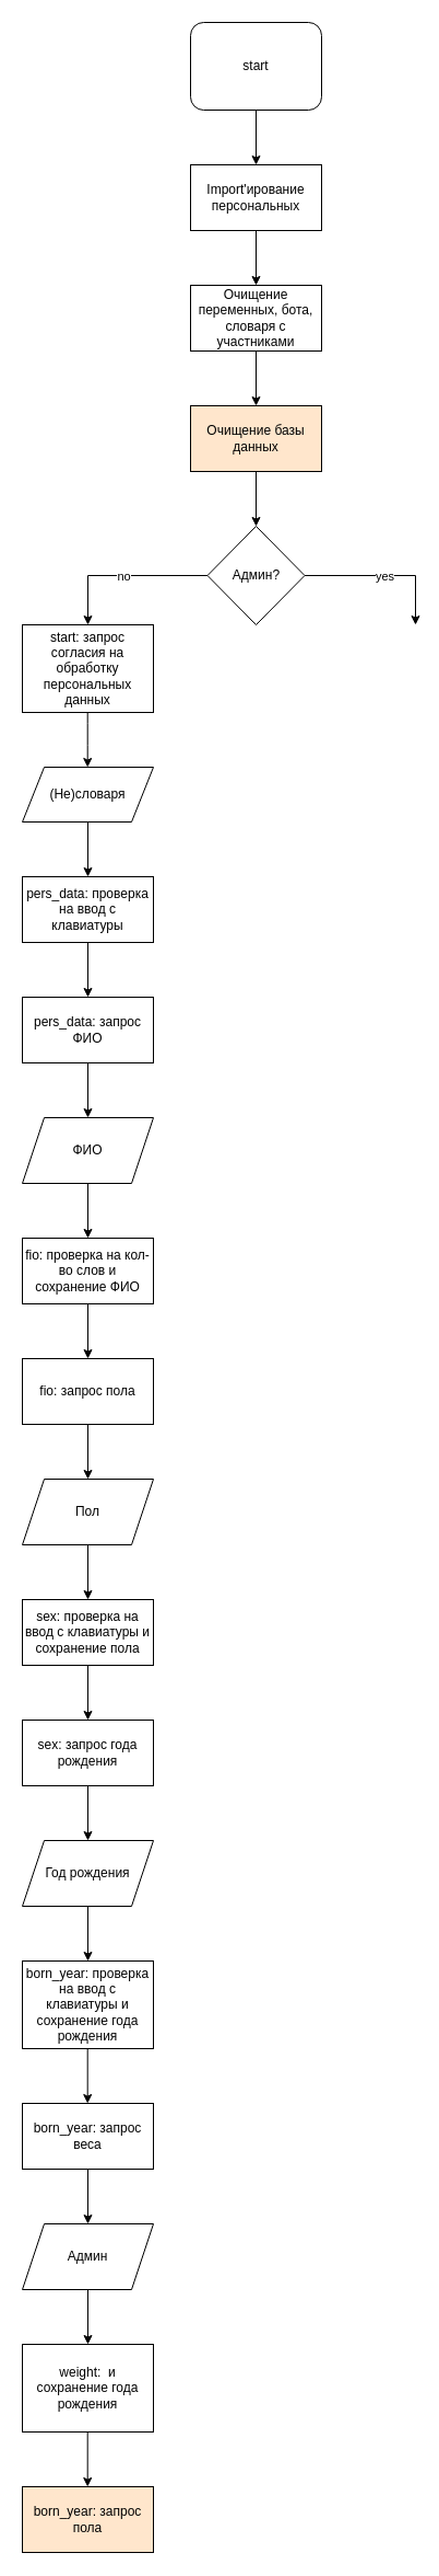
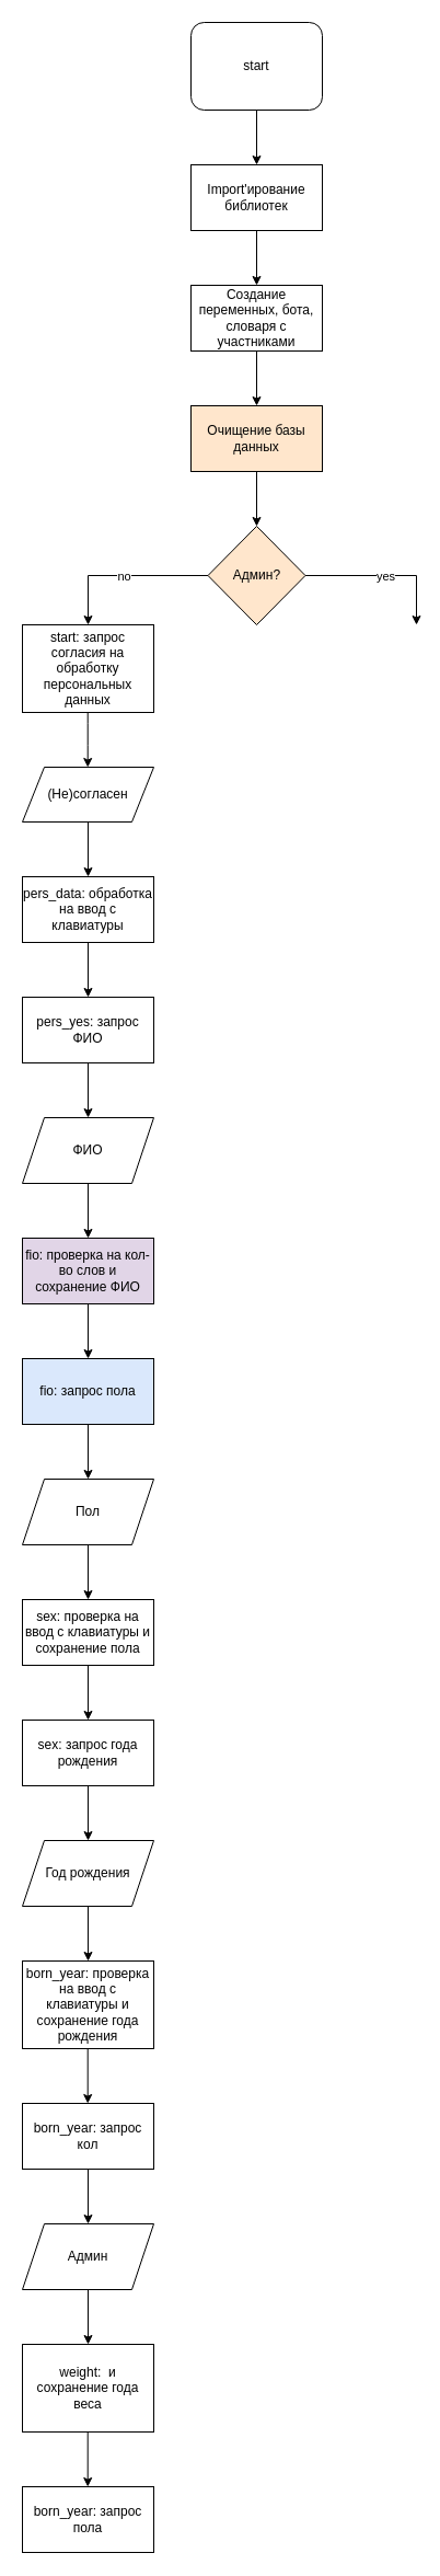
  <mxCell id="0" />
  <mxCell id="1" parent="0" />
  <mxCell id="2" value="start" style="whiteSpace=wrap;html=1;rounded=1;" parent="1" vertex="1"><mxGeometry x="174" y="20" width="120" height="80" as="geometry" /></mxCell>
  <mxCell id="3" value="" style="endArrow=classic;html=1;rounded=0;exitX=0.5;exitY=1;exitDx=0;exitDy=0;" parent="1" source="2" edge="1"><mxGeometry width="50" height="50" relative="1" as="geometry"><mxPoint x="200" y="290" as="sourcePoint" /><mxPoint x="234" y="150" as="targetPoint" /></mxGeometry></mxCell>
- <mxCell id="4" value="Import'ирование персональных" style="rounded=0;whiteSpace=wrap;html=1;" vertex="1" parent="1"><mxGeometry x="174" y="150" width="120" height="60" as="geometry" /></mxCell>
+ <mxCell id="4" value="Import'ирование библиотек" style="rounded=0;whiteSpace=wrap;html=1;" vertex="1" parent="1"><mxGeometry x="174" y="150" width="120" height="60" as="geometry" /></mxCell>
  <mxCell id="5" value="" style="endArrow=classic;html=1;rounded=0;exitX=0.5;exitY=1;exitDx=0;exitDy=0;entryX=0.5;entryY=0;entryDx=0;entryDy=0;" edge="1" parent="1" target="6"><mxGeometry width="50" height="50" relative="1" as="geometry"><mxPoint x="234" y="210" as="sourcePoint" /><mxPoint x="234" y="260" as="targetPoint" /></mxGeometry></mxCell>
- <mxCell id="6" value="Очищение переменных, бота, словаря с участниками" style="rounded=0;whiteSpace=wrap;html=1;" vertex="1" parent="1"><mxGeometry x="174" y="260" width="120" height="60" as="geometry" /></mxCell>
+ <mxCell id="6" value="Создание переменных, бота, словаря с участниками" style="rounded=0;whiteSpace=wrap;html=1;" vertex="1" parent="1"><mxGeometry x="174" y="260" width="120" height="60" as="geometry" /></mxCell>
  <mxCell id="7" value="" style="endArrow=classic;html=1;rounded=0;exitX=0.5;exitY=1;exitDx=0;exitDy=0;" edge="1" parent="1"><mxGeometry width="50" height="50" relative="1" as="geometry"><mxPoint x="234" y="320" as="sourcePoint" /><mxPoint x="234" y="370" as="targetPoint" /></mxGeometry></mxCell>
  <mxCell id="8" value="Очищение базы данных" style="rounded=0;whiteSpace=wrap;html=1;fillColor=#ffe6cc;" vertex="1" parent="1"><mxGeometry x="174" y="370" width="120" height="60" as="geometry" /></mxCell>
  <mxCell id="9" value="" style="endArrow=classic;html=1;rounded=0;exitX=0.5;exitY=1;exitDx=0;exitDy=0;" edge="1" parent="1"><mxGeometry width="50" height="50" relative="1" as="geometry"><mxPoint x="234" y="430" as="sourcePoint" /><mxPoint x="234" y="480" as="targetPoint" /></mxGeometry></mxCell>
  <mxCell id="10" value="start: запрос согласия на обработку персональных данных" style="rounded=0;whiteSpace=wrap;html=1;" vertex="1" parent="1"><mxGeometry x="20" y="570" width="120" height="80" as="geometry" /></mxCell>
  <mxCell id="11" value="" style="endArrow=classic;html=1;rounded=0;exitX=0.5;exitY=1;exitDx=0;exitDy=0;" edge="1" parent="1"><mxGeometry width="50" height="50" relative="1" as="geometry"><mxPoint x="79.71" y="650" as="sourcePoint" /><mxPoint x="79.71" y="700" as="targetPoint" /><Array as="points"><mxPoint x="79.71" y="660" /><mxPoint x="79.71" y="680" /></Array></mxGeometry></mxCell>
- <mxCell id="12" value="(Не)словаря" style="shape=parallelogram;perimeter=parallelogramPerimeter;whiteSpace=wrap;html=1;fixedSize=1;" vertex="1" parent="1"><mxGeometry x="20" y="700" width="120" height="50" as="geometry" /></mxCell>
+ <mxCell id="12" value="(Не)согласен" style="shape=parallelogram;perimeter=parallelogramPerimeter;whiteSpace=wrap;html=1;fixedSize=1;" vertex="1" parent="1"><mxGeometry x="20" y="700" width="120" height="50" as="geometry" /></mxCell>
  <mxCell id="13" value="" style="endArrow=classic;html=1;rounded=0;exitX=0.5;exitY=1;exitDx=0;exitDy=0;" edge="1" parent="1"><mxGeometry width="50" height="50" relative="1" as="geometry"><mxPoint x="80" y="750" as="sourcePoint" /><mxPoint x="80" y="800" as="targetPoint" /></mxGeometry></mxCell>
  <mxCell id="14" value="pers_data: обработка ответа согласия" style="rounded=0;whiteSpace=wrap;html=1;" vertex="1" parent="1"><mxGeometry x="20" y="800" width="120" height="60" as="geometry" /></mxCell>
- <mxCell id="15" value="pers_data: проверка на ввод с клавиатуры" style="rounded=0;whiteSpace=wrap;html=1;" vertex="1" parent="1"><mxGeometry x="20" y="800" width="120" height="60" as="geometry" /></mxCell>
+ <mxCell id="15" value="pers_data: обработка на ввод с клавиатуры" style="rounded=0;whiteSpace=wrap;html=1;" vertex="1" parent="1"><mxGeometry x="20" y="800" width="120" height="60" as="geometry" /></mxCell>
  <mxCell id="16" value="" style="endArrow=classic;html=1;rounded=0;exitX=0.5;exitY=1;exitDx=0;exitDy=0;" edge="1" parent="1"><mxGeometry width="50" height="50" relative="1" as="geometry"><mxPoint x="80" y="860" as="sourcePoint" /><mxPoint x="80" y="910" as="targetPoint" /></mxGeometry></mxCell>
- <mxCell id="17" value="pers_data: запрос ФИО" style="rounded=0;whiteSpace=wrap;html=1;" vertex="1" parent="1"><mxGeometry x="20" y="910" width="120" height="60" as="geometry" /></mxCell>
+ <mxCell id="17" value="pers_yes: запрос ФИО" style="rounded=0;whiteSpace=wrap;html=1;" vertex="1" parent="1"><mxGeometry x="20" y="910" width="120" height="60" as="geometry" /></mxCell>
  <mxCell id="18" value="" style="endArrow=classic;html=1;rounded=0;exitX=0.5;exitY=1;exitDx=0;exitDy=0;" edge="1" parent="1"><mxGeometry width="50" height="50" relative="1" as="geometry"><mxPoint x="80" y="970" as="sourcePoint" /><mxPoint x="80" y="1020" as="targetPoint" /></mxGeometry></mxCell>
  <mxCell id="19" value="ФИО" style="shape=parallelogram;perimeter=parallelogramPerimeter;whiteSpace=wrap;html=1;fixedSize=1;" vertex="1" parent="1"><mxGeometry x="20" y="1020" width="120" height="60" as="geometry" /></mxCell>
  <mxCell id="20" value="" style="endArrow=classic;html=1;rounded=0;exitX=0.5;exitY=1;exitDx=0;exitDy=0;" edge="1" parent="1"><mxGeometry width="50" height="50" relative="1" as="geometry"><mxPoint x="80" y="1080" as="sourcePoint" /><mxPoint x="80" y="1130" as="targetPoint" /></mxGeometry></mxCell>
- <mxCell id="21" value="fio: проверка на кол-во слов и сохранение ФИО" style="rounded=0;whiteSpace=wrap;html=1;" vertex="1" parent="1"><mxGeometry x="20" y="1130" width="120" height="60" as="geometry" /></mxCell>
- <mxCell id="22" value="Админ?" style="rhombus;whiteSpace=wrap;html=1;" vertex="1" parent="1"><mxGeometry x="189.5" y="480" width="89" height="90" as="geometry" /></mxCell>
+ <mxCell id="21" value="fio: проверка на кол-во слов и сохранение ФИО" style="rounded=0;whiteSpace=wrap;html=1;fillColor=#e1d5e7;" vertex="1" parent="1"><mxGeometry x="20" y="1130" width="120" height="60" as="geometry" /></mxCell>
+ <mxCell id="22" value="Админ?" style="rhombus;whiteSpace=wrap;html=1;fillColor=#ffe6cc;" vertex="1" parent="1"><mxGeometry x="189.5" y="480" width="89" height="90" as="geometry" /></mxCell>
  <mxCell id="23" value="" style="endArrow=classic;html=1;rounded=0;exitX=0;exitY=0.5;exitDx=0;exitDy=0;" edge="1" parent="1" source="22"><mxGeometry relative="1" as="geometry"><mxPoint x="170" y="610" as="sourcePoint" /><mxPoint x="80" y="570" as="targetPoint" /><Array as="points"><mxPoint x="80" y="525" /></Array></mxGeometry></mxCell>
  <mxCell id="24" value="no" style="edgeLabel;resizable=0;html=1;align=center;verticalAlign=middle;" connectable="0" vertex="1" parent="23"><mxGeometry relative="1" as="geometry" /></mxCell>
  <mxCell id="25" value="" style="endArrow=classic;html=1;rounded=0;exitX=1;exitY=0.5;exitDx=0;exitDy=0;" edge="1" parent="1" source="22"><mxGeometry relative="1" as="geometry"><mxPoint x="270" y="530" as="sourcePoint" /><mxPoint x="380" y="570" as="targetPoint" /><Array as="points"><mxPoint x="380" y="525" /></Array></mxGeometry></mxCell>
  <mxCell id="26" value="yes" style="edgeLabel;resizable=0;html=1;align=center;verticalAlign=middle;" connectable="0" vertex="1" parent="25"><mxGeometry relative="1" as="geometry" /></mxCell>
  <mxCell id="27" value="" style="endArrow=classic;html=1;rounded=0;exitX=0.5;exitY=1;exitDx=0;exitDy=0;" edge="1" parent="1"><mxGeometry width="50" height="50" relative="1" as="geometry"><mxPoint x="80" y="1190" as="sourcePoint" /><mxPoint x="80" y="1240" as="targetPoint" /></mxGeometry></mxCell>
- <mxCell id="28" value="fio: запрос пола" style="rounded=0;whiteSpace=wrap;html=1;" vertex="1" parent="1"><mxGeometry x="20" y="1240" width="120" height="60" as="geometry" /></mxCell>
+ <mxCell id="28" value="fio: запрос пола" style="rounded=0;whiteSpace=wrap;html=1;fillColor=#dae8fc;" vertex="1" parent="1"><mxGeometry x="20" y="1240" width="120" height="60" as="geometry" /></mxCell>
  <mxCell id="29" value="" style="endArrow=classic;html=1;rounded=0;exitX=0.5;exitY=1;exitDx=0;exitDy=0;" edge="1" parent="1"><mxGeometry width="50" height="50" relative="1" as="geometry"><mxPoint x="80" y="1300" as="sourcePoint" /><mxPoint x="80" y="1350" as="targetPoint" /></mxGeometry></mxCell>
  <mxCell id="30" value="Пол" style="shape=parallelogram;perimeter=parallelogramPerimeter;whiteSpace=wrap;html=1;fixedSize=1;" vertex="1" parent="1"><mxGeometry x="20" y="1350" width="120" height="60" as="geometry" /></mxCell>
  <mxCell id="31" value="" style="endArrow=classic;html=1;rounded=0;exitX=0.5;exitY=1;exitDx=0;exitDy=0;" edge="1" parent="1"><mxGeometry width="50" height="50" relative="1" as="geometry"><mxPoint x="80" y="1410" as="sourcePoint" /><mxPoint x="80" y="1460" as="targetPoint" /></mxGeometry></mxCell>
  <mxCell id="32" value="sex: проверка на ввод с клавиатуры и сохранение пола" style="rounded=0;whiteSpace=wrap;html=1;" vertex="1" parent="1"><mxGeometry x="20" y="1460" width="120" height="60" as="geometry" /></mxCell>
  <mxCell id="33" value="" style="endArrow=classic;html=1;rounded=0;exitX=0.5;exitY=1;exitDx=0;exitDy=0;" edge="1" parent="1"><mxGeometry width="50" height="50" relative="1" as="geometry"><mxPoint x="80" y="1520" as="sourcePoint" /><mxPoint x="80" y="1570" as="targetPoint" /></mxGeometry></mxCell>
  <mxCell id="34" value="sex: запрос года рождения" style="rounded=0;whiteSpace=wrap;html=1;" vertex="1" parent="1"><mxGeometry x="20" y="1570" width="120" height="60" as="geometry" /></mxCell>
  <mxCell id="35" value="" style="endArrow=classic;html=1;rounded=0;exitX=0.5;exitY=1;exitDx=0;exitDy=0;" edge="1" parent="1"><mxGeometry width="50" height="50" relative="1" as="geometry"><mxPoint x="80" y="1630" as="sourcePoint" /><mxPoint x="80" y="1680" as="targetPoint" /></mxGeometry></mxCell>
  <mxCell id="36" value="Год рождения" style="shape=parallelogram;perimeter=parallelogramPerimeter;whiteSpace=wrap;html=1;fixedSize=1;" vertex="1" parent="1"><mxGeometry x="20" y="1680" width="120" height="60" as="geometry" /></mxCell>
  <mxCell id="37" value="" style="endArrow=classic;html=1;rounded=0;exitX=0.5;exitY=1;exitDx=0;exitDy=0;" edge="1" parent="1"><mxGeometry width="50" height="50" relative="1" as="geometry"><mxPoint x="80" y="1740" as="sourcePoint" /><mxPoint x="80" y="1790" as="targetPoint" /></mxGeometry></mxCell>
  <mxCell id="38" value="born_year: проверка на ввод с клавиатуры и сохранение года рождения" style="rounded=0;whiteSpace=wrap;html=1;" vertex="1" parent="1"><mxGeometry x="20" y="1790" width="120" height="80" as="geometry" /></mxCell>
  <mxCell id="39" value="" style="endArrow=classic;html=1;rounded=0;exitX=0.5;exitY=1;exitDx=0;exitDy=0;" edge="1" parent="1"><mxGeometry width="50" height="50" relative="1" as="geometry"><mxPoint x="79.71" y="1870" as="sourcePoint" /><mxPoint x="79.71" y="1920" as="targetPoint" /></mxGeometry></mxCell>
- <mxCell id="40" value="born_year: запрос веса" style="rounded=0;whiteSpace=wrap;html=1;" vertex="1" parent="1"><mxGeometry x="20" y="1920" width="120" height="60" as="geometry" /></mxCell>
+ <mxCell id="40" value="born_year: запрос кол" style="rounded=0;whiteSpace=wrap;html=1;" vertex="1" parent="1"><mxGeometry x="20" y="1920" width="120" height="60" as="geometry" /></mxCell>
  <mxCell id="41" value="" style="endArrow=classic;html=1;rounded=0;exitX=0.5;exitY=1;exitDx=0;exitDy=0;" edge="1" parent="1"><mxGeometry width="50" height="50" relative="1" as="geometry"><mxPoint x="80" y="1980" as="sourcePoint" /><mxPoint x="80" y="2030" as="targetPoint" /></mxGeometry></mxCell>
  <mxCell id="42" value="Админ" style="shape=parallelogram;perimeter=parallelogramPerimeter;whiteSpace=wrap;html=1;fixedSize=1;" vertex="1" parent="1"><mxGeometry x="20" y="2030" width="120" height="60" as="geometry" /></mxCell>
  <mxCell id="43" value="" style="endArrow=classic;html=1;rounded=0;exitX=0.5;exitY=1;exitDx=0;exitDy=0;" edge="1" parent="1"><mxGeometry width="50" height="50" relative="1" as="geometry"><mxPoint x="80" y="2090" as="sourcePoint" /><mxPoint x="80" y="2140" as="targetPoint" /></mxGeometry></mxCell>
- <mxCell id="44" value="weight:&amp;nbsp; и сохранение года рождения" style="rounded=0;whiteSpace=wrap;html=1;" vertex="1" parent="1"><mxGeometry x="20" y="2140" width="120" height="80" as="geometry" /></mxCell>
+ <mxCell id="44" value="weight:&amp;nbsp; и сохранение года веса" style="rounded=0;whiteSpace=wrap;html=1;" vertex="1" parent="1"><mxGeometry x="20" y="2140" width="120" height="80" as="geometry" /></mxCell>
  <mxCell id="45" value="" style="endArrow=classic;html=1;rounded=0;exitX=0.5;exitY=1;exitDx=0;exitDy=0;" edge="1" parent="1"><mxGeometry width="50" height="50" relative="1" as="geometry"><mxPoint x="79.71" y="2220" as="sourcePoint" /><mxPoint x="79.71" y="2270" as="targetPoint" /></mxGeometry></mxCell>
- <mxCell id="46" value="born_year: запрос пола" style="rounded=0;whiteSpace=wrap;html=1;fillColor=#ffe6cc;" vertex="1" parent="1"><mxGeometry x="20" y="2270" width="120" height="60" as="geometry" /></mxCell>
+ <mxCell id="46" value="born_year: запрос пола" style="rounded=0;whiteSpace=wrap;html=1;" vertex="1" parent="1"><mxGeometry x="20" y="2270" width="120" height="60" as="geometry" /></mxCell>
